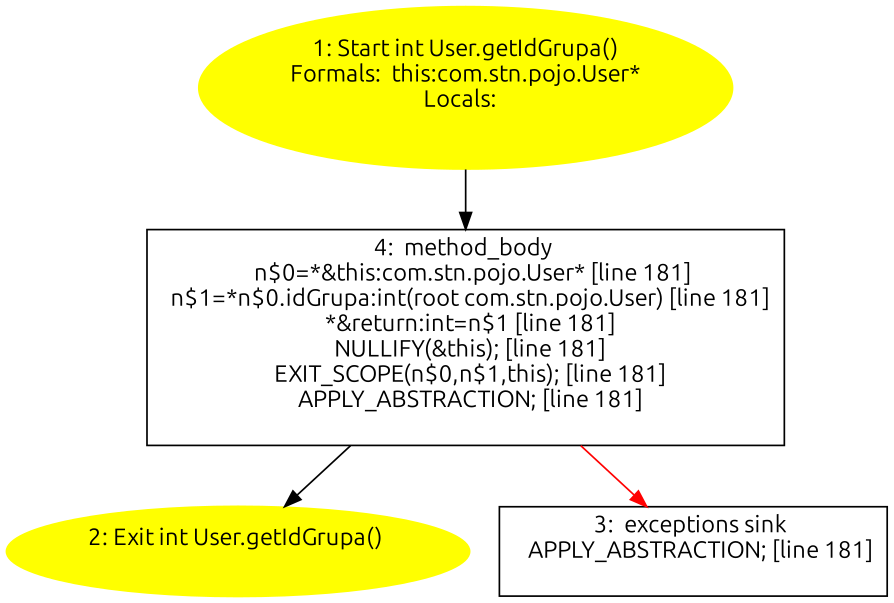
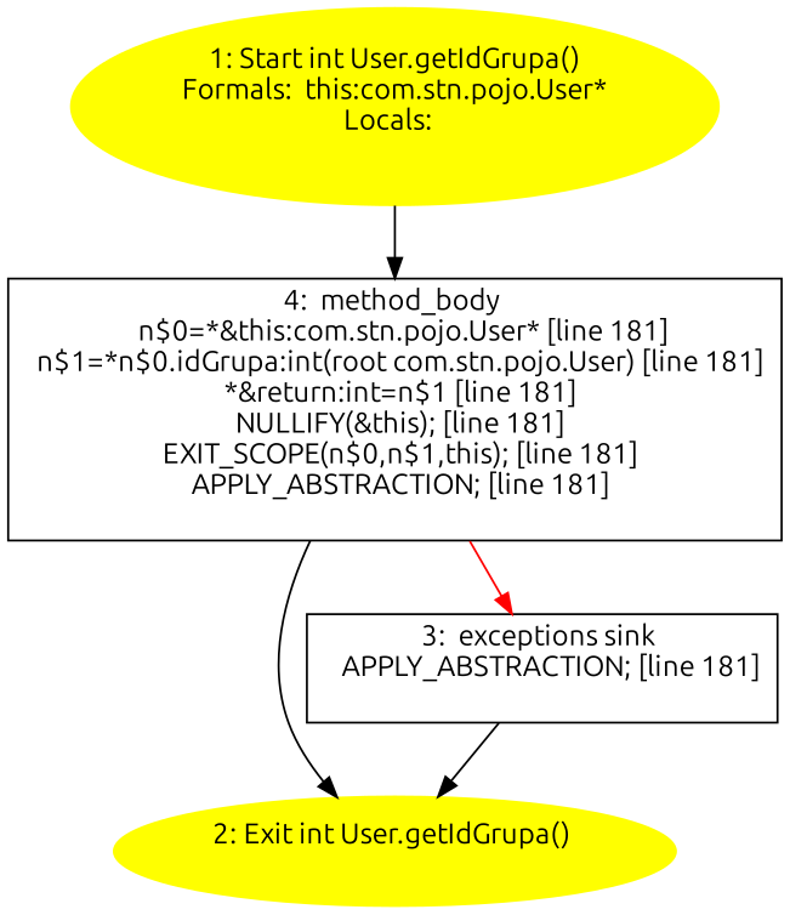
  digraph {
    fontname=Ubuntu
    node [fontname=Ubuntu]
    edge [fontname=Ubuntu]
    n1 [color=yellow label="1: Start int User.getIdGrupa()\nFormals:  this:com.stn.pojo.User*\nLocals:  \n  " style=filled]
    n2 [label="4:  method_body \n   n$0=*&this:com.stn.pojo.User* [line 181]\n  n$1=*n$0.idGrupa:int(root com.stn.pojo.User) [line 181]\n  *&return:int=n$1 [line 181]\n  NULLIFY(&this); [line 181]\n  EXIT_SCOPE(n$0,n$1,this); [line 181]\n  APPLY_ABSTRACTION; [line 181]\n " shape=box]
    n3 [color=yellow label="2: Exit int User.getIdGrupa() \n  " style=filled]
    n4 [label="3:  exceptions sink \n   APPLY_ABSTRACTION; [line 181]\n " shape=box]
    n1 -> n2
    n2 -> n3
    n2 -> n4 [color=red]
+   n4 -> n3
  }
